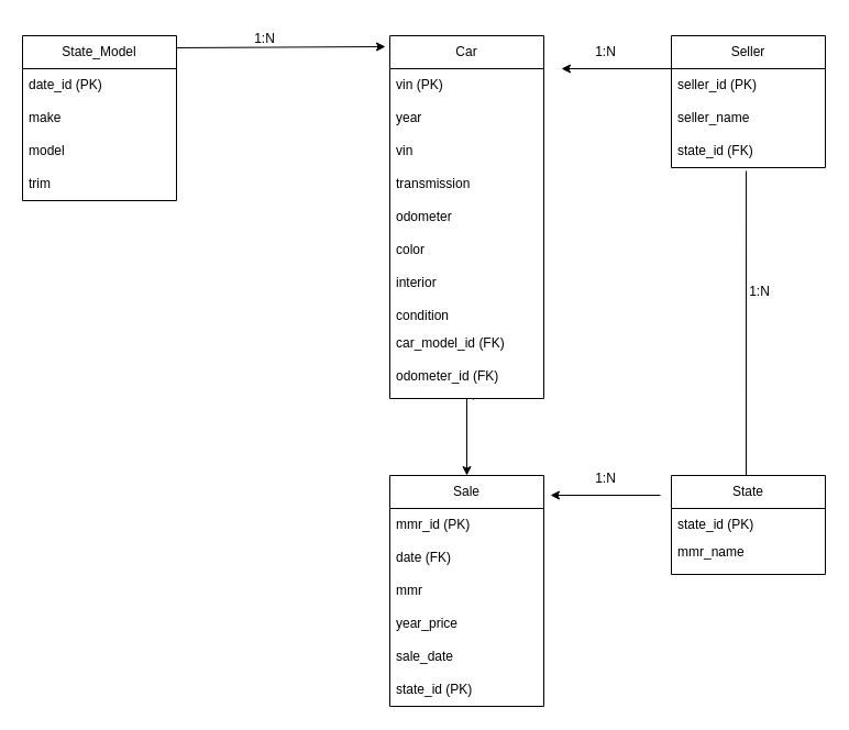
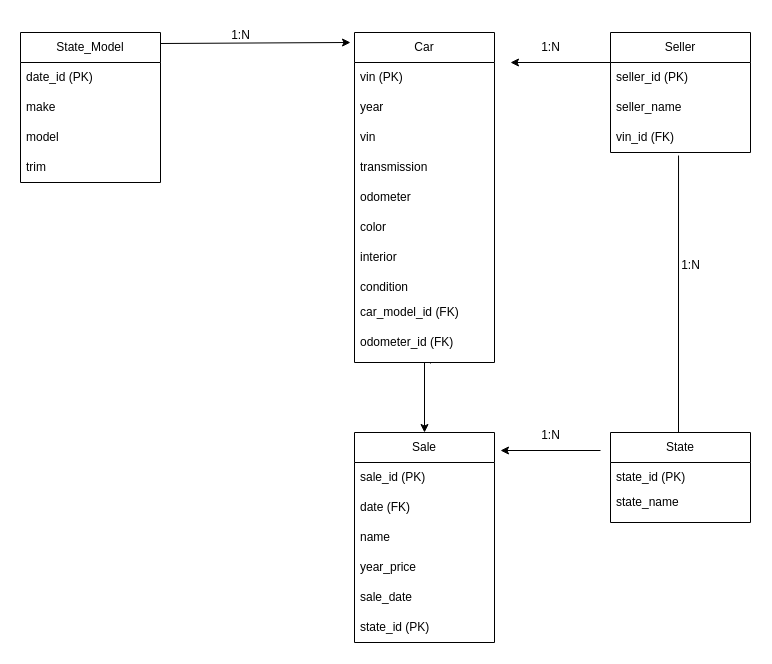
  <mxCell id="0" />
  <mxCell id="1" parent="0" />
  <mxCell id="2" value="State_Model" style="swimlane;fontStyle=0;childLayout=stackLayout;horizontal=1;startSize=30;horizontalStack=0;resizeParent=1;resizeParentMax=0;resizeLast=0;collapsible=1;marginBottom=0;whiteSpace=wrap;html=1;" vertex="1" parent="1"><mxGeometry x="20" y="32" width="140" height="150" as="geometry" /></mxCell>
  <mxCell id="3" value="&lt;div style=&quot;background-color: transparent; font-family: sans-serif;&quot;&gt;&lt;font style=&quot;color: light-dark(rgb(0, 0, 0), rgb(255, 255, 255));&quot;&gt;date_id (PK)&lt;/font&gt;&lt;/div&gt;" style="text;strokeColor=none;fillColor=none;align=left;verticalAlign=middle;spacingLeft=4;spacingRight=4;overflow=hidden;points=[[0,0.5],[1,0.5]];portConstraint=eastwest;rotatable=0;whiteSpace=wrap;html=1;" vertex="1" parent="2"><mxGeometry y="30" width="140" height="30" as="geometry" /></mxCell>
  <mxCell id="4" value="make" style="text;strokeColor=none;fillColor=none;align=left;verticalAlign=middle;spacingLeft=4;spacingRight=4;overflow=hidden;points=[[0,0.5],[1,0.5]];portConstraint=eastwest;rotatable=0;whiteSpace=wrap;html=1;" vertex="1" parent="2"><mxGeometry y="60" width="140" height="30" as="geometry" /></mxCell>
  <mxCell id="5" value="model" style="text;strokeColor=none;fillColor=none;align=left;verticalAlign=middle;spacingLeft=4;spacingRight=4;overflow=hidden;points=[[0,0.5],[1,0.5]];portConstraint=eastwest;rotatable=0;whiteSpace=wrap;html=1;" vertex="1" parent="2"><mxGeometry y="90" width="140" height="30" as="geometry" /></mxCell>
  <mxCell id="6" value="trim" style="text;strokeColor=none;fillColor=none;align=left;verticalAlign=middle;spacingLeft=4;spacingRight=4;overflow=hidden;points=[[0,0.5],[1,0.5]];portConstraint=eastwest;rotatable=0;whiteSpace=wrap;html=1;" vertex="1" parent="2"><mxGeometry y="120" width="140" height="30" as="geometry" /></mxCell>
  <mxCell id="7" value="Car" style="swimlane;fontStyle=0;childLayout=stackLayout;horizontal=1;startSize=30;horizontalStack=0;resizeParent=1;resizeParentMax=0;resizeLast=0;collapsible=1;marginBottom=0;whiteSpace=wrap;html=1;" vertex="1" parent="1"><mxGeometry x="354" y="32" width="140" height="330" as="geometry" /></mxCell>
  <mxCell id="8" value="&lt;div style=&quot;background-color: transparent; font-family: sans-serif;&quot;&gt;&lt;font style=&quot;color: light-dark(rgb(0, 0, 0), rgb(255, 255, 255));&quot;&gt;vin (PK)&lt;/font&gt;&lt;/div&gt;" style="text;strokeColor=none;fillColor=none;align=left;verticalAlign=middle;spacingLeft=4;spacingRight=4;overflow=hidden;points=[[0,0.5],[1,0.5]];portConstraint=eastwest;rotatable=0;whiteSpace=wrap;html=1;" vertex="1" parent="7"><mxGeometry y="30" width="140" height="30" as="geometry" /></mxCell>
  <mxCell id="9" value="year" style="text;strokeColor=none;fillColor=none;align=left;verticalAlign=middle;spacingLeft=4;spacingRight=4;overflow=hidden;points=[[0,0.5],[1,0.5]];portConstraint=eastwest;rotatable=0;whiteSpace=wrap;html=1;" vertex="1" parent="7"><mxGeometry y="60" width="140" height="30" as="geometry" /></mxCell>
  <mxCell id="10" value="vin" style="text;strokeColor=none;fillColor=none;align=left;verticalAlign=middle;spacingLeft=4;spacingRight=4;overflow=hidden;points=[[0,0.5],[1,0.5]];portConstraint=eastwest;rotatable=0;whiteSpace=wrap;html=1;" vertex="1" parent="7"><mxGeometry y="90" width="140" height="30" as="geometry" /></mxCell>
  <mxCell id="11" value="transmission" style="text;strokeColor=none;fillColor=none;align=left;verticalAlign=middle;spacingLeft=4;spacingRight=4;overflow=hidden;points=[[0,0.5],[1,0.5]];portConstraint=eastwest;rotatable=0;whiteSpace=wrap;html=1;" vertex="1" parent="7"><mxGeometry y="120" width="140" height="30" as="geometry" /></mxCell>
  <mxCell id="12" value="odometer" style="text;strokeColor=none;fillColor=none;align=left;verticalAlign=middle;spacingLeft=4;spacingRight=4;overflow=hidden;points=[[0,0.5],[1,0.5]];portConstraint=eastwest;rotatable=0;whiteSpace=wrap;html=1;" vertex="1" parent="7"><mxGeometry y="150" width="140" height="30" as="geometry" /></mxCell>
  <mxCell id="13" value="color" style="text;strokeColor=none;fillColor=none;align=left;verticalAlign=middle;spacingLeft=4;spacingRight=4;overflow=hidden;points=[[0,0.5],[1,0.5]];portConstraint=eastwest;rotatable=0;whiteSpace=wrap;html=1;" vertex="1" parent="7"><mxGeometry y="180" width="140" height="30" as="geometry" /></mxCell>
  <mxCell id="14" value="interior" style="text;strokeColor=none;fillColor=none;align=left;verticalAlign=middle;spacingLeft=4;spacingRight=4;overflow=hidden;points=[[0,0.5],[1,0.5]];portConstraint=eastwest;rotatable=0;whiteSpace=wrap;html=1;" vertex="1" parent="7"><mxGeometry y="210" width="140" height="30" as="geometry" /></mxCell>
  <mxCell id="15" value="condition" style="text;strokeColor=none;fillColor=none;align=left;verticalAlign=middle;spacingLeft=4;spacingRight=4;overflow=hidden;points=[[0,0.5],[1,0.5]];portConstraint=eastwest;rotatable=0;whiteSpace=wrap;html=1;" vertex="1" parent="7"><mxGeometry y="240" width="140" height="30" as="geometry" /></mxCell>
  <mxCell id="16" value="&lt;div&gt;car_model_id (FK)&lt;/div&gt;&lt;div&gt;&lt;br&gt;&lt;/div&gt;" style="text;strokeColor=none;fillColor=none;align=left;verticalAlign=middle;spacingLeft=4;spacingRight=4;overflow=hidden;points=[[0,0.5],[1,0.5]];portConstraint=eastwest;rotatable=0;whiteSpace=wrap;html=1;fontFamily=Helvetica;fontSize=12;fontColor=default;" vertex="1" parent="7"><mxGeometry y="270" width="140" height="30" as="geometry" /></mxCell>
  <mxCell id="17" value="&lt;div&gt;odometer_id (FK)&lt;/div&gt;&lt;div&gt;&lt;br&gt;&lt;/div&gt;" style="text;strokeColor=none;fillColor=none;align=left;verticalAlign=middle;spacingLeft=4;spacingRight=4;overflow=hidden;points=[[0,0.5],[1,0.5]];portConstraint=eastwest;rotatable=0;whiteSpace=wrap;html=1;fontFamily=Helvetica;fontSize=12;fontColor=default;" vertex="1" parent="7"><mxGeometry y="300" width="140" height="30" as="geometry" /></mxCell>
  <mxCell id="18" style="edgeStyle=orthogonalEdgeStyle;rounded=0;orthogonalLoop=1;jettySize=auto;html=1;exitX=0;exitY=0.25;exitDx=0;exitDy=0;" edge="1" parent="1" source="19"><mxGeometry relative="1" as="geometry"><mxPoint x="510" y="62" as="targetPoint" /></mxGeometry></mxCell>
  <mxCell id="19" value="Seller" style="swimlane;fontStyle=0;childLayout=stackLayout;horizontal=1;startSize=30;horizontalStack=0;resizeParent=1;resizeParentMax=0;resizeLast=0;collapsible=1;marginBottom=0;whiteSpace=wrap;html=1;" vertex="1" parent="1"><mxGeometry x="610" y="32" width="140" height="120" as="geometry" /></mxCell>
  <mxCell id="20" value="&lt;div style=&quot;background-color: transparent; font-family: sans-serif;&quot;&gt;&lt;font style=&quot;color: light-dark(rgb(0, 0, 0), rgb(255, 255, 255));&quot;&gt;seller_id (PK)&lt;/font&gt;&lt;/div&gt;" style="text;strokeColor=none;fillColor=none;align=left;verticalAlign=middle;spacingLeft=4;spacingRight=4;overflow=hidden;points=[[0,0.5],[1,0.5]];portConstraint=eastwest;rotatable=0;whiteSpace=wrap;html=1;" vertex="1" parent="19"><mxGeometry y="30" width="140" height="30" as="geometry" /></mxCell>
  <mxCell id="21" value="seller_name" style="text;strokeColor=none;fillColor=none;align=left;verticalAlign=middle;spacingLeft=4;spacingRight=4;overflow=hidden;points=[[0,0.5],[1,0.5]];portConstraint=eastwest;rotatable=0;whiteSpace=wrap;html=1;" vertex="1" parent="19"><mxGeometry y="60" width="140" height="30" as="geometry" /></mxCell>
- <mxCell id="22" value="state_id (FK)" style="text;strokeColor=none;fillColor=none;align=left;verticalAlign=middle;spacingLeft=4;spacingRight=4;overflow=hidden;points=[[0,0.5],[1,0.5]];portConstraint=eastwest;rotatable=0;whiteSpace=wrap;html=1;" vertex="1" parent="19"><mxGeometry y="90" width="140" height="30" as="geometry" /></mxCell>
+ <mxCell id="22" value="vin_id (FK)" style="text;strokeColor=none;fillColor=none;align=left;verticalAlign=middle;spacingLeft=4;spacingRight=4;overflow=hidden;points=[[0,0.5],[1,0.5]];portConstraint=eastwest;rotatable=0;whiteSpace=wrap;html=1;" vertex="1" parent="19"><mxGeometry y="90" width="140" height="30" as="geometry" /></mxCell>
  <mxCell id="23" value="Sale" style="swimlane;fontStyle=0;childLayout=stackLayout;horizontal=1;startSize=30;horizontalStack=0;resizeParent=1;resizeParentMax=0;resizeLast=0;collapsible=1;marginBottom=0;whiteSpace=wrap;html=1;" vertex="1" parent="1"><mxGeometry x="354" y="432" width="140" height="210" as="geometry" /></mxCell>
- <mxCell id="24" value="&lt;div style=&quot;background-color: transparent; font-family: sans-serif;&quot;&gt;&lt;font style=&quot;color: light-dark(rgb(0, 0, 0), rgb(255, 255, 255));&quot;&gt;mmr_id (PK)&lt;/font&gt;&lt;/div&gt;" style="text;strokeColor=none;fillColor=none;align=left;verticalAlign=middle;spacingLeft=4;spacingRight=4;overflow=hidden;points=[[0,0.5],[1,0.5]];portConstraint=eastwest;rotatable=0;whiteSpace=wrap;html=1;" vertex="1" parent="23"><mxGeometry y="30" width="140" height="30" as="geometry" /></mxCell>
+ <mxCell id="24" value="&lt;div style=&quot;background-color: transparent; font-family: sans-serif;&quot;&gt;&lt;font style=&quot;color: light-dark(rgb(0, 0, 0), rgb(255, 255, 255));&quot;&gt;sale_id (PK)&lt;/font&gt;&lt;/div&gt;" style="text;strokeColor=none;fillColor=none;align=left;verticalAlign=middle;spacingLeft=4;spacingRight=4;overflow=hidden;points=[[0,0.5],[1,0.5]];portConstraint=eastwest;rotatable=0;whiteSpace=wrap;html=1;" vertex="1" parent="23"><mxGeometry y="30" width="140" height="30" as="geometry" /></mxCell>
  <mxCell id="25" value="date (FK)" style="text;strokeColor=none;fillColor=none;align=left;verticalAlign=middle;spacingLeft=4;spacingRight=4;overflow=hidden;points=[[0,0.5],[1,0.5]];portConstraint=eastwest;rotatable=0;whiteSpace=wrap;html=1;" vertex="1" parent="23"><mxGeometry y="60" width="140" height="30" as="geometry" /></mxCell>
- <mxCell id="26" value="mmr" style="text;strokeColor=none;fillColor=none;align=left;verticalAlign=middle;spacingLeft=4;spacingRight=4;overflow=hidden;points=[[0,0.5],[1,0.5]];portConstraint=eastwest;rotatable=0;whiteSpace=wrap;html=1;" vertex="1" parent="23"><mxGeometry y="90" width="140" height="30" as="geometry" /></mxCell>
+ <mxCell id="26" value="name" style="text;strokeColor=none;fillColor=none;align=left;verticalAlign=middle;spacingLeft=4;spacingRight=4;overflow=hidden;points=[[0,0.5],[1,0.5]];portConstraint=eastwest;rotatable=0;whiteSpace=wrap;html=1;" vertex="1" parent="23"><mxGeometry y="90" width="140" height="30" as="geometry" /></mxCell>
  <mxCell id="27" value="year_price" style="text;strokeColor=none;fillColor=none;align=left;verticalAlign=middle;spacingLeft=4;spacingRight=4;overflow=hidden;points=[[0,0.5],[1,0.5]];portConstraint=eastwest;rotatable=0;whiteSpace=wrap;html=1;" vertex="1" parent="23"><mxGeometry y="120" width="140" height="30" as="geometry" /></mxCell>
  <mxCell id="28" value="sale_date" style="text;strokeColor=none;fillColor=none;align=left;verticalAlign=middle;spacingLeft=4;spacingRight=4;overflow=hidden;points=[[0,0.5],[1,0.5]];portConstraint=eastwest;rotatable=0;whiteSpace=wrap;html=1;" vertex="1" parent="23"><mxGeometry y="150" width="140" height="30" as="geometry" /></mxCell>
  <mxCell id="29" value="state_id (PK)" style="text;strokeColor=none;fillColor=none;align=left;verticalAlign=middle;spacingLeft=4;spacingRight=4;overflow=hidden;points=[[0,0.5],[1,0.5]];portConstraint=eastwest;rotatable=0;whiteSpace=wrap;html=1;" vertex="1" parent="23"><mxGeometry y="180" width="140" height="30" as="geometry" /></mxCell>
  <mxCell id="30" value="State" style="swimlane;fontStyle=0;childLayout=stackLayout;horizontal=1;startSize=30;horizontalStack=0;resizeParent=1;resizeParentMax=0;resizeLast=0;collapsible=1;marginBottom=0;whiteSpace=wrap;html=1;" vertex="1" parent="1"><mxGeometry x="610" y="432" width="140" height="90" as="geometry" /></mxCell>
  <mxCell id="31" value="&lt;div style=&quot;background-color: transparent; font-family: sans-serif;&quot;&gt;&lt;font style=&quot;color: light-dark(rgb(0, 0, 0), rgb(255, 255, 255));&quot;&gt;state_id (PK)&lt;/font&gt;&lt;/div&gt;" style="text;strokeColor=none;fillColor=none;align=left;verticalAlign=middle;spacingLeft=4;spacingRight=4;overflow=hidden;points=[[0,0.5],[1,0.5]];portConstraint=eastwest;rotatable=0;whiteSpace=wrap;html=1;" vertex="1" parent="30"><mxGeometry y="30" width="140" height="30" as="geometry" /></mxCell>
- <mxCell id="32" value="mmr_name&lt;div&gt;&lt;br&gt;&lt;/div&gt;" style="text;strokeColor=none;fillColor=none;align=left;verticalAlign=middle;spacingLeft=4;spacingRight=4;overflow=hidden;points=[[0,0.5],[1,0.5]];portConstraint=eastwest;rotatable=0;whiteSpace=wrap;html=1;" vertex="1" parent="30"><mxGeometry y="60" width="140" height="30" as="geometry" /></mxCell>
+ <mxCell id="32" value="state_name&lt;div&gt;&lt;br&gt;&lt;/div&gt;" style="text;strokeColor=none;fillColor=none;align=left;verticalAlign=middle;spacingLeft=4;spacingRight=4;overflow=hidden;points=[[0,0.5],[1,0.5]];portConstraint=eastwest;rotatable=0;whiteSpace=wrap;html=1;" vertex="1" parent="30"><mxGeometry y="60" width="140" height="30" as="geometry" /></mxCell>
  <mxCell id="33" style="edgeStyle=orthogonalEdgeStyle;rounded=0;orthogonalLoop=1;jettySize=auto;html=1;exitX=1;exitY=0;exitDx=0;exitDy=0;" edge="1" parent="1"><mxGeometry relative="1" as="geometry"><mxPoint x="160" y="42" as="sourcePoint" /><mxPoint x="350" y="42" as="targetPoint" /><Array as="points"><mxPoint x="160" y="43" /></Array></mxGeometry></mxCell>
  <mxCell id="34" value="1:N" style="text;html=1;align=center;verticalAlign=middle;resizable=0;points=[];autosize=1;strokeColor=none;fillColor=none;" vertex="1" parent="1"><mxGeometry x="220" y="20" width="40" height="30" as="geometry" /></mxCell>
  <mxCell id="35" value="1:N" style="text;html=1;align=center;verticalAlign=middle;resizable=0;points=[];autosize=1;strokeColor=none;fillColor=none;" vertex="1" parent="1"><mxGeometry x="530" y="32" width="40" height="30" as="geometry" /></mxCell>
  <mxCell id="36" style="edgeStyle=orthogonalEdgeStyle;rounded=0;orthogonalLoop=1;jettySize=auto;html=1;entryX=0.5;entryY=0;entryDx=0;entryDy=0;" edge="1" parent="1" target="23"><mxGeometry relative="1" as="geometry"><mxPoint x="430" y="363" as="sourcePoint" /><Array as="points"><mxPoint x="430" y="362" /><mxPoint x="424" y="362" /></Array></mxGeometry></mxCell>
  <mxCell id="37" value="1:N" style="text;html=1;align=center;verticalAlign=middle;resizable=0;points=[];autosize=1;strokeColor=none;fillColor=none;" vertex="1" parent="1"><mxGeometry x="530" y="420" width="40" height="30" as="geometry" /></mxCell>
  <mxCell id="38" style="edgeStyle=orthogonalEdgeStyle;rounded=0;orthogonalLoop=1;jettySize=auto;html=1;exitX=0.5;exitY=0;exitDx=0;exitDy=0;entryX=0.486;entryY=1.1;entryDx=0;entryDy=0;entryPerimeter=0;endArrow=none;" edge="1" parent="1" source="30" target="22"><mxGeometry relative="1" as="geometry"><Array as="points"><mxPoint x="678" y="432" /></Array></mxGeometry></mxCell>
  <mxCell id="39" value="1:N" style="text;html=1;align=center;verticalAlign=middle;resizable=0;points=[];autosize=1;strokeColor=none;fillColor=none;" vertex="1" parent="1"><mxGeometry x="670" y="250" width="40" height="30" as="geometry" /></mxCell>
  <mxCell id="40" style="edgeStyle=orthogonalEdgeStyle;rounded=0;orthogonalLoop=1;jettySize=auto;html=1;exitX=0;exitY=0.25;exitDx=0;exitDy=0;" edge="1" parent="1"><mxGeometry relative="1" as="geometry"><mxPoint x="500" y="450" as="targetPoint" /><mxPoint x="600" y="450" as="sourcePoint" /></mxGeometry></mxCell>
